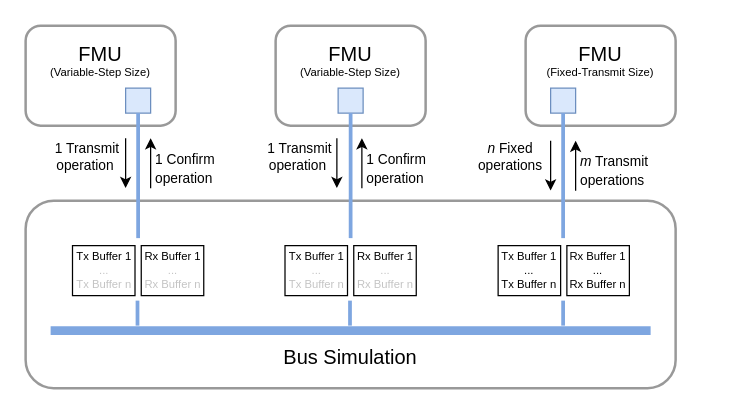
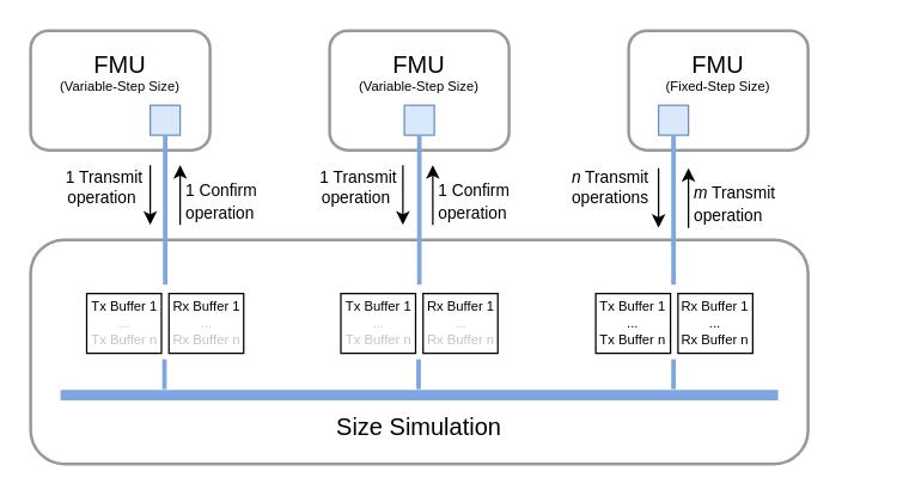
  <mxCell id="0" />
  <mxCell id="1" parent="0" />
  <mxCell id="2" value="" style="rounded=1;whiteSpace=wrap;html=1;strokeColor=#999999;strokeWidth=2;" parent="1" vertex="1"><mxGeometry x="20" y="20" width="120" height="80" as="geometry" /></mxCell>
  <mxCell id="3" value="" style="rounded=1;whiteSpace=wrap;html=1;strokeColor=#999999;strokeWidth=2;" parent="1" vertex="1"><mxGeometry x="220" y="20" width="120" height="80" as="geometry" /></mxCell>
  <mxCell id="4" value="" style="rounded=0;whiteSpace=wrap;html=1;fillColor=#dae8fc;strokeColor=#6c8ebf;" parent="1" vertex="1"><mxGeometry x="100" y="70" width="20" height="20" as="geometry" /></mxCell>
  <mxCell id="5" value="" style="rounded=0;whiteSpace=wrap;html=1;fillColor=#dae8fc;strokeColor=#6c8ebf;" parent="1" vertex="1"><mxGeometry x="270" y="70" width="20" height="20" as="geometry" /></mxCell>
  <mxCell id="6" value="&lt;div style=&quot;font-size: 16px;&quot;&gt;&lt;font style=&quot;font-size: 16px;&quot;&gt;FMU&lt;/font&gt;&lt;/div&gt;" style="text;html=1;strokeColor=none;fillColor=none;align=center;verticalAlign=middle;whiteSpace=wrap;rounded=0;fontSize=20;" parent="1" vertex="1"><mxGeometry x="50" y="28" width="60" height="30" as="geometry" /></mxCell>
  <mxCell id="7" value="&lt;div style=&quot;font-size: 16px;&quot;&gt;&lt;font style=&quot;font-size: 16px;&quot;&gt;FMU&lt;/font&gt;&lt;/div&gt;" style="text;html=1;strokeColor=none;fillColor=none;align=center;verticalAlign=middle;whiteSpace=wrap;rounded=0;fontSize=20;" parent="1" vertex="1"><mxGeometry x="250" y="28" width="60" height="30" as="geometry" /></mxCell>
  <mxCell id="8" value="" style="rounded=1;whiteSpace=wrap;html=1;strokeColor=#999999;strokeWidth=2;" parent="1" vertex="1"><mxGeometry x="20" y="160" width="520" height="150" as="geometry" /></mxCell>
  <mxCell id="9" value="" style="endArrow=none;html=1;fontSize=20;fillColor=#b1ddf0;strokeColor=#7EA6E0;rounded=0;strokeWidth=7;movable=1;resizable=1;rotatable=1;deletable=1;editable=1;connectable=1;" parent="1" edge="1"><mxGeometry width="50" height="50" relative="1" as="geometry"><mxPoint x="520" y="264" as="sourcePoint" /><mxPoint x="40" y="264" as="targetPoint" /><Array as="points"><mxPoint x="270" y="264" /><mxPoint x="90" y="264" /></Array></mxGeometry></mxCell>
  <mxCell id="10" value="" style="endArrow=none;html=1;rounded=0;entryX=0.5;entryY=1;entryDx=0;entryDy=0;strokeWidth=3;strokeColor=#7EA6E0;" parent="1" target="4" edge="1"><mxGeometry width="50" height="50" relative="1" as="geometry"><mxPoint x="110" y="190" as="sourcePoint" /><mxPoint x="89.5" y="90" as="targetPoint" /></mxGeometry></mxCell>
  <mxCell id="11" value="" style="endArrow=none;html=1;rounded=0;entryX=0.5;entryY=1;entryDx=0;entryDy=0;strokeWidth=3;strokeColor=#7EA6E0;" parent="1" target="5" edge="1"><mxGeometry width="50" height="50" relative="1" as="geometry"><mxPoint x="280" y="190" as="sourcePoint" /><mxPoint x="299.66" y="80" as="targetPoint" /></mxGeometry></mxCell>
- <mxCell id="12" value="&lt;font style=&quot;font-size: 16px;&quot;&gt;Bus Simulation&lt;/font&gt;" style="text;html=1;strokeColor=none;fillColor=none;align=center;verticalAlign=middle;whiteSpace=wrap;rounded=0;movable=1;resizable=1;rotatable=1;deletable=1;editable=1;connectable=1;" parent="1" vertex="1"><mxGeometry x="40" y="270" width="480" height="30" as="geometry" /></mxCell>
+ <mxCell id="12" value="&lt;font style=&quot;font-size: 16px;&quot;&gt;Size Simulation&lt;/font&gt;" style="text;html=1;strokeColor=none;fillColor=none;align=center;verticalAlign=middle;whiteSpace=wrap;rounded=0;movable=1;resizable=1;rotatable=1;deletable=1;editable=1;connectable=1;" parent="1" vertex="1"><mxGeometry x="40" y="270" width="480" height="30" as="geometry" /></mxCell>
  <mxCell id="13" value="" style="endArrow=none;html=1;rounded=0;strokeColor=#FFFFFF;strokeWidth=3;fontSize=16;dashed=1;" parent="1" edge="1"><mxGeometry width="50" height="50" relative="1" as="geometry"><mxPoint x="157.5" y="190" as="sourcePoint" /><mxPoint x="202.5" y="190" as="targetPoint" /></mxGeometry></mxCell>
  <mxCell id="14" value="" style="endArrow=classic;html=1;rounded=0;" parent="1" edge="1"><mxGeometry width="50" height="50" relative="1" as="geometry"><mxPoint x="100" y="110" as="sourcePoint" /><mxPoint x="100" y="150" as="targetPoint" /></mxGeometry></mxCell>
  <mxCell id="15" value="" style="endArrow=classic;html=1;rounded=0;" parent="1" edge="1"><mxGeometry width="50" height="50" relative="1" as="geometry"><mxPoint x="120" y="150" as="sourcePoint" /><mxPoint x="120" y="110" as="targetPoint" /></mxGeometry></mxCell>
  <mxCell id="16" value="&lt;div style=&quot;font-size: 11px;&quot;&gt;&lt;font style=&quot;font-size: 11px;&quot;&gt;&amp;nbsp;1 Transmit&lt;br&gt;operation&lt;/font&gt;&lt;/div&gt;" style="text;html=1;strokeColor=none;fillColor=none;align=center;verticalAlign=middle;whiteSpace=wrap;rounded=0;" parent="1" vertex="1"><mxGeometry x="38" y="110" width="60" height="30" as="geometry" /></mxCell>
  <mxCell id="17" value="&lt;font style=&quot;font-size: 11px;&quot;&gt;1 Confirm&lt;br&gt;operation&lt;br&gt;&lt;/font&gt;" style="text;html=1;strokeColor=none;fillColor=none;align=left;verticalAlign=middle;whiteSpace=wrap;rounded=0;" parent="1" vertex="1"><mxGeometry x="122" y="119" width="120" height="30" as="geometry" /></mxCell>
  <mxCell id="18" value="(Variable-Step Size)" style="text;html=1;strokeColor=none;fillColor=none;align=center;verticalAlign=middle;whiteSpace=wrap;rounded=0;fontSize=9;" vertex="1" parent="1"><mxGeometry x="230" y="43" width="100" height="30" as="geometry" /></mxCell>
  <mxCell id="19" value="(Variable-Step Size)" style="text;html=1;strokeColor=none;fillColor=none;align=center;verticalAlign=middle;whiteSpace=wrap;rounded=0;fontSize=9;" vertex="1" parent="1"><mxGeometry x="30" y="43" width="100" height="30" as="geometry" /></mxCell>
  <mxCell id="20" value="" style="rounded=1;whiteSpace=wrap;html=1;strokeColor=#999999;strokeWidth=2;" vertex="1" parent="1"><mxGeometry x="420" y="20" width="120" height="80" as="geometry" /></mxCell>
  <mxCell id="21" value="" style="rounded=0;whiteSpace=wrap;html=1;fillColor=#dae8fc;strokeColor=#6c8ebf;" vertex="1" parent="1"><mxGeometry x="440" y="70" width="20" height="20" as="geometry" /></mxCell>
  <mxCell id="22" value="&lt;div style=&quot;font-size: 16px;&quot;&gt;&lt;font style=&quot;font-size: 16px;&quot;&gt;FMU&lt;/font&gt;&lt;/div&gt;" style="text;html=1;strokeColor=none;fillColor=none;align=center;verticalAlign=middle;whiteSpace=wrap;rounded=0;fontSize=20;" vertex="1" parent="1"><mxGeometry x="450" y="28" width="60" height="30" as="geometry" /></mxCell>
  <mxCell id="23" value="" style="endArrow=none;html=1;rounded=0;entryX=0.5;entryY=1;entryDx=0;entryDy=0;strokeWidth=3;strokeColor=#7EA6E0;" edge="1" parent="1" target="21"><mxGeometry width="50" height="50" relative="1" as="geometry"><mxPoint x="450" y="190" as="sourcePoint" /><mxPoint x="469.66" y="80" as="targetPoint" /></mxGeometry></mxCell>
- <mxCell id="24" value="(Fixed-Transmit Size)" style="text;html=1;strokeColor=none;fillColor=none;align=center;verticalAlign=middle;whiteSpace=wrap;rounded=0;fontSize=9;" vertex="1" parent="1"><mxGeometry x="430" y="43" width="100" height="30" as="geometry" /></mxCell>
+ <mxCell id="24" value="(Fixed-Step Size)" style="text;html=1;strokeColor=none;fillColor=none;align=center;verticalAlign=middle;whiteSpace=wrap;rounded=0;fontSize=9;" vertex="1" parent="1"><mxGeometry x="430" y="43" width="100" height="30" as="geometry" /></mxCell>
  <mxCell id="25" value="" style="endArrow=none;html=1;rounded=0;strokeColor=#FFFFFF;strokeWidth=3;fontSize=16;dashed=1;" edge="1" parent="1"><mxGeometry width="50" height="50" relative="1" as="geometry"><mxPoint x="342.5" y="190" as="sourcePoint" /><mxPoint x="387.5" y="190" as="targetPoint" /></mxGeometry></mxCell>
  <mxCell id="26" value="" style="endArrow=classic;html=1;rounded=0;" edge="1" parent="1"><mxGeometry width="50" height="50" relative="1" as="geometry"><mxPoint x="269" y="110" as="sourcePoint" /><mxPoint x="269" y="150" as="targetPoint" /></mxGeometry></mxCell>
  <mxCell id="27" value="" style="endArrow=classic;html=1;rounded=0;" edge="1" parent="1"><mxGeometry width="50" height="50" relative="1" as="geometry"><mxPoint x="289" y="150" as="sourcePoint" /><mxPoint x="289" y="110" as="targetPoint" /></mxGeometry></mxCell>
  <mxCell id="28" value="Tx Buffer 1&lt;br&gt;...&lt;br&gt;Tx Buffer n" style="rounded=0;whiteSpace=wrap;html=1;fontSize=9;" vertex="1" parent="1"><mxGeometry x="398" y="196" width="50" height="40" as="geometry" /></mxCell>
  <mxCell id="29" value="Rx Buffer 1&lt;br&gt;...&lt;br&gt;Rx Buffer n" style="rounded=0;whiteSpace=wrap;html=1;fontSize=9;" vertex="1" parent="1"><mxGeometry x="453" y="196" width="50" height="40" as="geometry" /></mxCell>
  <mxCell id="30" value="" style="endArrow=none;html=1;rounded=0;strokeWidth=3;strokeColor=#7EA6E0;" edge="1" parent="1"><mxGeometry width="50" height="50" relative="1" as="geometry"><mxPoint x="450" y="260" as="sourcePoint" /><mxPoint x="450" y="240" as="targetPoint" /></mxGeometry></mxCell>
  <mxCell id="31" value="" style="endArrow=classic;html=1;rounded=0;" edge="1" parent="1"><mxGeometry width="50" height="50" relative="1" as="geometry"><mxPoint x="440" y="112" as="sourcePoint" /><mxPoint x="440" y="152" as="targetPoint" /></mxGeometry></mxCell>
  <mxCell id="32" value="" style="endArrow=classic;html=1;rounded=0;" edge="1" parent="1"><mxGeometry width="50" height="50" relative="1" as="geometry"><mxPoint x="460" y="152" as="sourcePoint" /><mxPoint x="460" y="112" as="targetPoint" /></mxGeometry></mxCell>
- <mxCell id="33" value="&lt;div style=&quot;font-size: 11px;&quot;&gt;&lt;font style=&quot;font-size: 11px;&quot;&gt;&lt;i&gt;n&lt;/i&gt; Fixed&lt;br&gt;operations&lt;/font&gt;&lt;/div&gt;" style="text;html=1;strokeColor=none;fillColor=none;align=center;verticalAlign=middle;whiteSpace=wrap;rounded=0;" vertex="1" parent="1"><mxGeometry x="378" y="110" width="60" height="30" as="geometry" /></mxCell>
- <mxCell id="34" value="&lt;font style=&quot;font-size: 11px;&quot;&gt;&lt;i&gt;m&lt;/i&gt; Transmit&lt;br&gt;operations&lt;br&gt;&lt;/font&gt;" style="text;html=1;strokeColor=none;fillColor=none;align=left;verticalAlign=middle;whiteSpace=wrap;rounded=0;" vertex="1" parent="1"><mxGeometry x="462" y="121" width="120" height="30" as="geometry" /></mxCell>
+ <mxCell id="33" value="&lt;div style=&quot;font-size: 11px;&quot;&gt;&lt;font style=&quot;font-size: 11px;&quot;&gt;&lt;i&gt;n&lt;/i&gt; Transmit&lt;br&gt;operations&lt;/font&gt;&lt;/div&gt;" style="text;html=1;strokeColor=none;fillColor=none;align=center;verticalAlign=middle;whiteSpace=wrap;rounded=0;" vertex="1" parent="1"><mxGeometry x="378" y="110" width="60" height="30" as="geometry" /></mxCell>
+ <mxCell id="34" value="&lt;font style=&quot;font-size: 11px;&quot;&gt;&lt;i&gt;m&lt;/i&gt; Transmit&lt;br&gt;operation&lt;br&gt;&lt;/font&gt;" style="text;html=1;strokeColor=none;fillColor=none;align=left;verticalAlign=middle;whiteSpace=wrap;rounded=0;" vertex="1" parent="1"><mxGeometry x="462" y="121" width="120" height="30" as="geometry" /></mxCell>
  <mxCell id="35" value="Tx Buffer 1&lt;br&gt;&lt;font color=&quot;#c4c4c4&quot;&gt;...&lt;br&gt;Tx Buffer n&lt;/font&gt;" style="rounded=0;whiteSpace=wrap;html=1;fontSize=9;" vertex="1" parent="1"><mxGeometry x="227.5" y="196" width="50" height="40" as="geometry" /></mxCell>
  <mxCell id="36" value="Rx Buffer 1&lt;br&gt;&lt;font color=&quot;#c4c4c4&quot;&gt;...&lt;br&gt;Rx Buffer n&lt;/font&gt;" style="rounded=0;whiteSpace=wrap;html=1;fontSize=9;" vertex="1" parent="1"><mxGeometry x="282.5" y="196" width="50" height="40" as="geometry" /></mxCell>
  <mxCell id="37" value="" style="endArrow=none;html=1;rounded=0;strokeWidth=3;strokeColor=#7EA6E0;" edge="1" parent="1"><mxGeometry width="50" height="50" relative="1" as="geometry"><mxPoint x="279.5" y="260" as="sourcePoint" /><mxPoint x="279.5" y="240" as="targetPoint" /></mxGeometry></mxCell>
  <mxCell id="38" value="Tx Buffer 1&lt;br&gt;&lt;font color=&quot;#c4c4c4&quot;&gt;...&lt;br&gt;Tx Buffer n&lt;/font&gt;" style="rounded=0;whiteSpace=wrap;html=1;fontSize=9;" vertex="1" parent="1"><mxGeometry x="57.5" y="196" width="50" height="40" as="geometry" /></mxCell>
  <mxCell id="39" value="Rx Buffer 1&lt;br&gt;&lt;font color=&quot;#c4c4c4&quot;&gt;...&lt;br&gt;Rx Buffer n&lt;/font&gt;" style="rounded=0;whiteSpace=wrap;html=1;fontSize=9;" vertex="1" parent="1"><mxGeometry x="112.5" y="196" width="50" height="40" as="geometry" /></mxCell>
  <mxCell id="40" value="" style="endArrow=none;html=1;rounded=0;strokeWidth=3;strokeColor=#7EA6E0;" edge="1" parent="1"><mxGeometry width="50" height="50" relative="1" as="geometry"><mxPoint x="109.5" y="260" as="sourcePoint" /><mxPoint x="109.5" y="240" as="targetPoint" /></mxGeometry></mxCell>
  <mxCell id="41" value="&lt;div style=&quot;font-size: 11px;&quot;&gt;&lt;font style=&quot;font-size: 11px;&quot;&gt;&amp;nbsp;1 Transmit&lt;br&gt;operation&lt;/font&gt;&lt;/div&gt;" style="text;html=1;strokeColor=none;fillColor=none;align=center;verticalAlign=middle;whiteSpace=wrap;rounded=0;" vertex="1" parent="1"><mxGeometry x="208" y="110" width="60" height="30" as="geometry" /></mxCell>
  <mxCell id="42" value="&lt;font style=&quot;font-size: 11px;&quot;&gt;1 Confirm&lt;br&gt;operation&lt;br&gt;&lt;/font&gt;" style="text;html=1;strokeColor=none;fillColor=none;align=left;verticalAlign=middle;whiteSpace=wrap;rounded=0;" vertex="1" parent="1"><mxGeometry x="291" y="119" width="120" height="30" as="geometry" /></mxCell>
